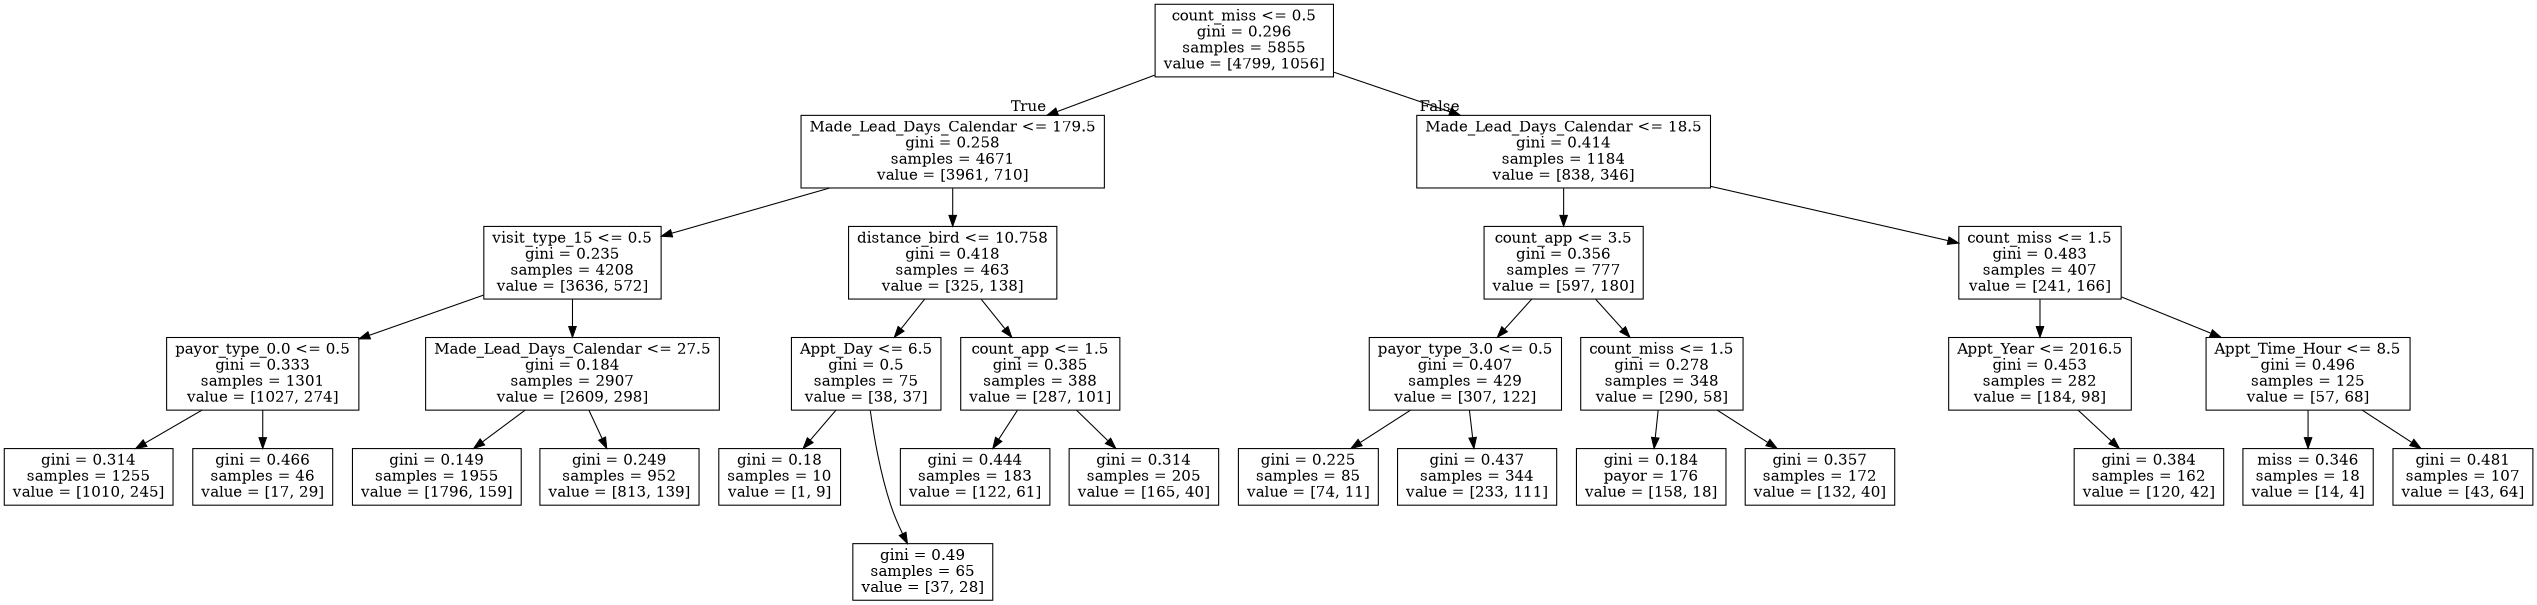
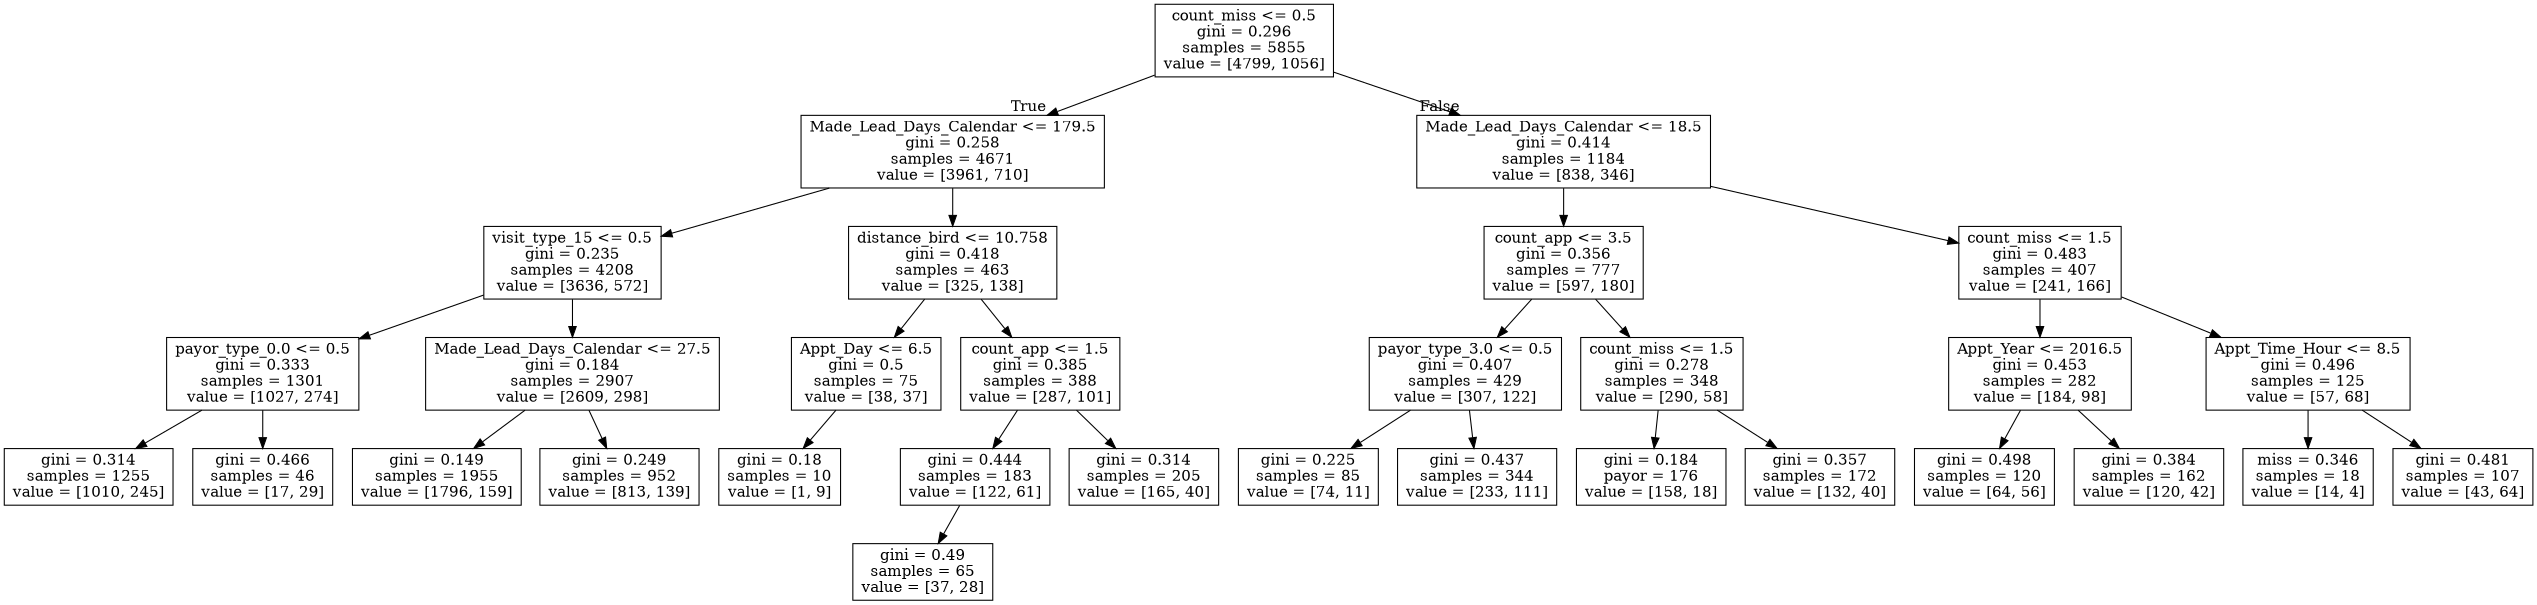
  digraph {
    node [shape=box]
    n1 [label="count_miss <= 0.5\ngini = 0.296\nsamples = 5855\nvalue = [4799, 1056]"]
    n2 [label="Made_Lead_Days_Calendar <= 179.5\ngini = 0.258\nsamples = 4671\nvalue = [3961, 710]"]
    n3 [label="Made_Lead_Days_Calendar <= 18.5\ngini = 0.414\nsamples = 1184\nvalue = [838, 346]"]
    n4 [label="visit_type_15 <= 0.5\ngini = 0.235\nsamples = 4208\nvalue = [3636, 572]"]
    n5 [label="distance_bird <= 10.758\ngini = 0.418\nsamples = 463\nvalue = [325, 138]"]
    n6 [label="count_app <= 3.5\ngini = 0.356\nsamples = 777\nvalue = [597, 180]"]
    n7 [label="count_miss <= 1.5\ngini = 0.483\nsamples = 407\nvalue = [241, 166]"]
    n8 [label="payor_type_0.0 <= 0.5\ngini = 0.333\nsamples = 1301\nvalue = [1027, 274]"]
    n9 [label="Made_Lead_Days_Calendar <= 27.5\ngini = 0.184\nsamples = 2907\nvalue = [2609, 298]"]
    n10 [label="Appt_Day <= 6.5\ngini = 0.5\nsamples = 75\nvalue = [38, 37]"]
    n11 [label="count_app <= 1.5\ngini = 0.385\nsamples = 388\nvalue = [287, 101]"]
    n12 [label="gini = 0.314\nsamples = 1255\nvalue = [1010, 245]"]
    n13 [label="gini = 0.466\nsamples = 46\nvalue = [17, 29]"]
    n14 [label="gini = 0.149\nsamples = 1955\nvalue = [1796, 159]"]
    n15 [label="gini = 0.249\nsamples = 952\nvalue = [813, 139]"]
    n16 [label="gini = 0.18\nsamples = 10\nvalue = [1, 9]"]
    n17 [label="gini = 0.49\nsamples = 65\nvalue = [37, 28]"]
    n18 [label="gini = 0.444\nsamples = 183\nvalue = [122, 61]"]
    n19 [label="gini = 0.314\nsamples = 205\nvalue = [165, 40]"]
    n20 [label="payor_type_3.0 <= 0.5\ngini = 0.407\nsamples = 429\nvalue = [307, 122]"]
    n21 [label="count_miss <= 1.5\ngini = 0.278\nsamples = 348\nvalue = [290, 58]"]
    n22 [label="Appt_Year <= 2016.5\ngini = 0.453\nsamples = 282\nvalue = [184, 98]"]
    n23 [label="Appt_Time_Hour <= 8.5\ngini = 0.496\nsamples = 125\nvalue = [57, 68]"]
    n24 [label="gini = 0.225\nsamples = 85\nvalue = [74, 11]"]
    n25 [label="gini = 0.437\nsamples = 344\nvalue = [233, 111]"]
    n26 [label="gini = 0.184\npayor = 176\nvalue = [158, 18]"]
    n27 [label="gini = 0.357\nsamples = 172\nvalue = [132, 40]"]
+   n28 [label="gini = 0.498\nsamples = 120\nvalue = [64, 56]"]
    n29 [label="gini = 0.384\nsamples = 162\nvalue = [120, 42]"]
    n30 [label="miss = 0.346\nsamples = 18\nvalue = [14, 4]"]
    n31 [label="gini = 0.481\nsamples = 107\nvalue = [43, 64]"]
    n1 -> n2 [headlabel=True labelangle=45 labeldistance=2.5]
    n1 -> n3 [headlabel=False labelangle=-45 labeldistance=2.5]
    n2 -> n4
    n2 -> n5
    n3 -> n6
    n3 -> n7
    n4 -> n8
    n4 -> n9
    n5 -> n10
    n5 -> n11
    n6 -> n20
    n6 -> n21
    n7 -> n22
    n7 -> n23
    n8 -> n12
    n8 -> n13
    n9 -> n14
    n9 -> n15
    n10 -> n16
-   n10 -> n17
+   n18 -> n17
    n11 -> n18
    n11 -> n19
    n20 -> n24
    n20 -> n25
    n21 -> n26
    n21 -> n27
+   n22 -> n28
    n22 -> n29
    n23 -> n30
    n23 -> n31
  }
